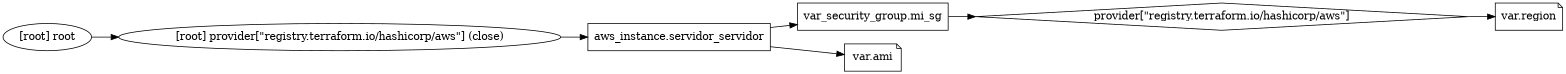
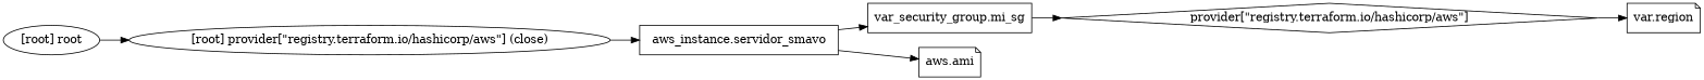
  digraph {
    compound=true
    newrank=true
    rankdir=LR
-   n1 [label="aws_instance.servidor_servidor" shape=box]
+   n1 [label="aws_instance.servidor_smavo" shape=box]
    n2 [label="var_security_group.mi_sg" shape=box]
-   n3 [label="var.ami" shape=note]
+   n3 [label="aws.ami" shape=note]
    n4 [label="provider[\"registry.terraform.io/hashicorp/aws\"]" shape=diamond]
    n5 [label="var.region" shape=note]
    "[root] provider[\"registry.terraform.io/hashicorp/aws\"] (close)"
    "[root] root"
    subgraph sub_1 {
      n1
      n2
      n3
      n4
      n5
      "[root] provider[\"registry.terraform.io/hashicorp/aws\"] (close)"
      "[root] root"
    }
    n1 -> n2
    n1 -> n3
    n2 -> n4
    n4 -> n5
    "[root] provider[\"registry.terraform.io/hashicorp/aws\"] (close)" -> n1
    "[root] root" -> "[root] provider[\"registry.terraform.io/hashicorp/aws\"] (close)"
  }
